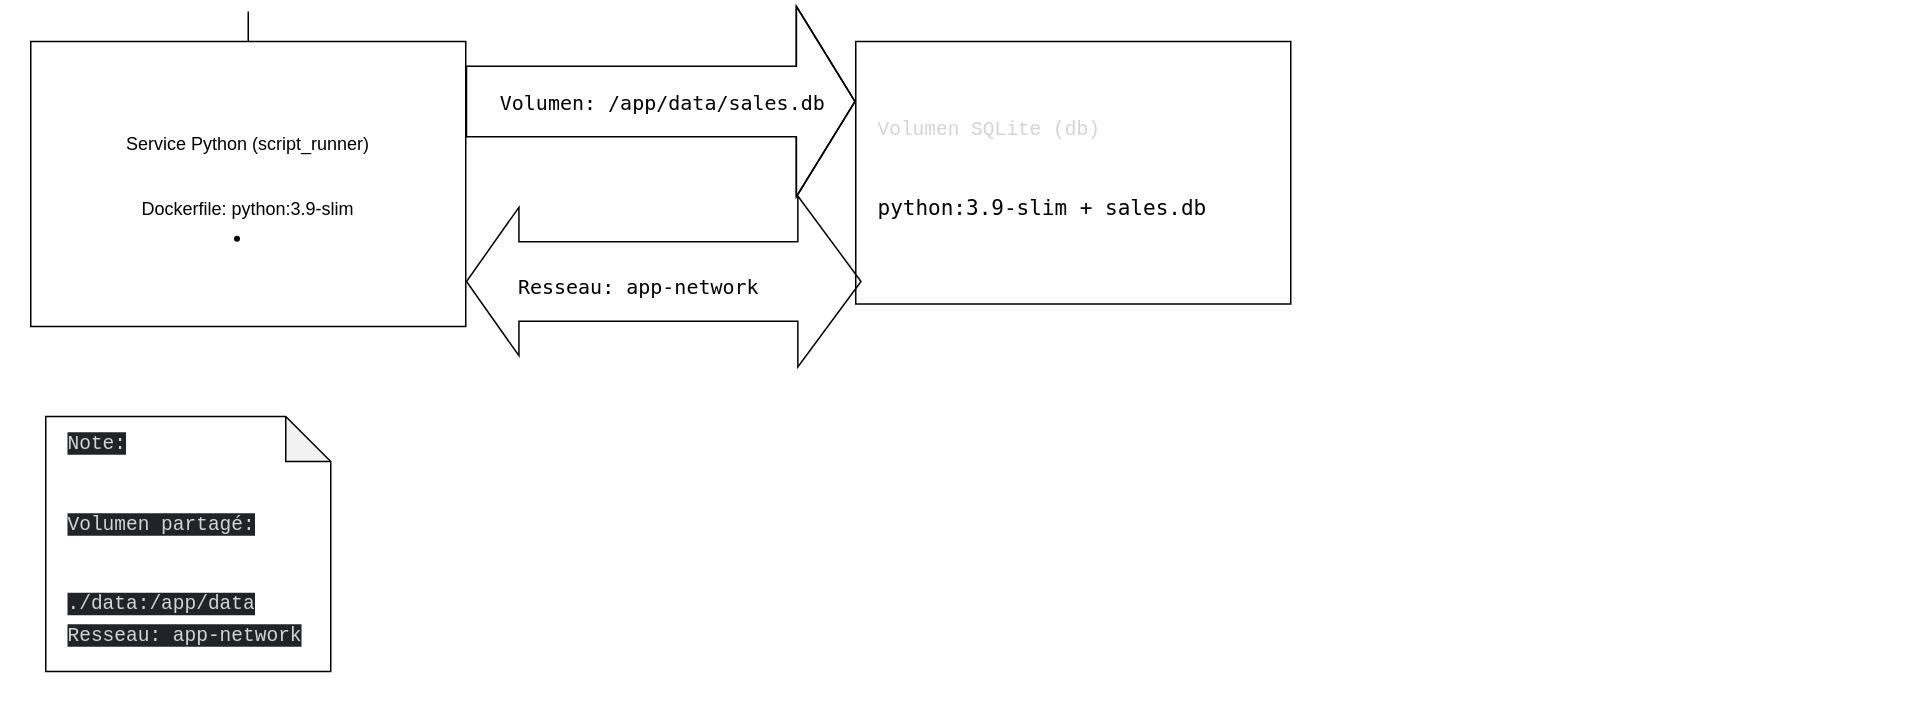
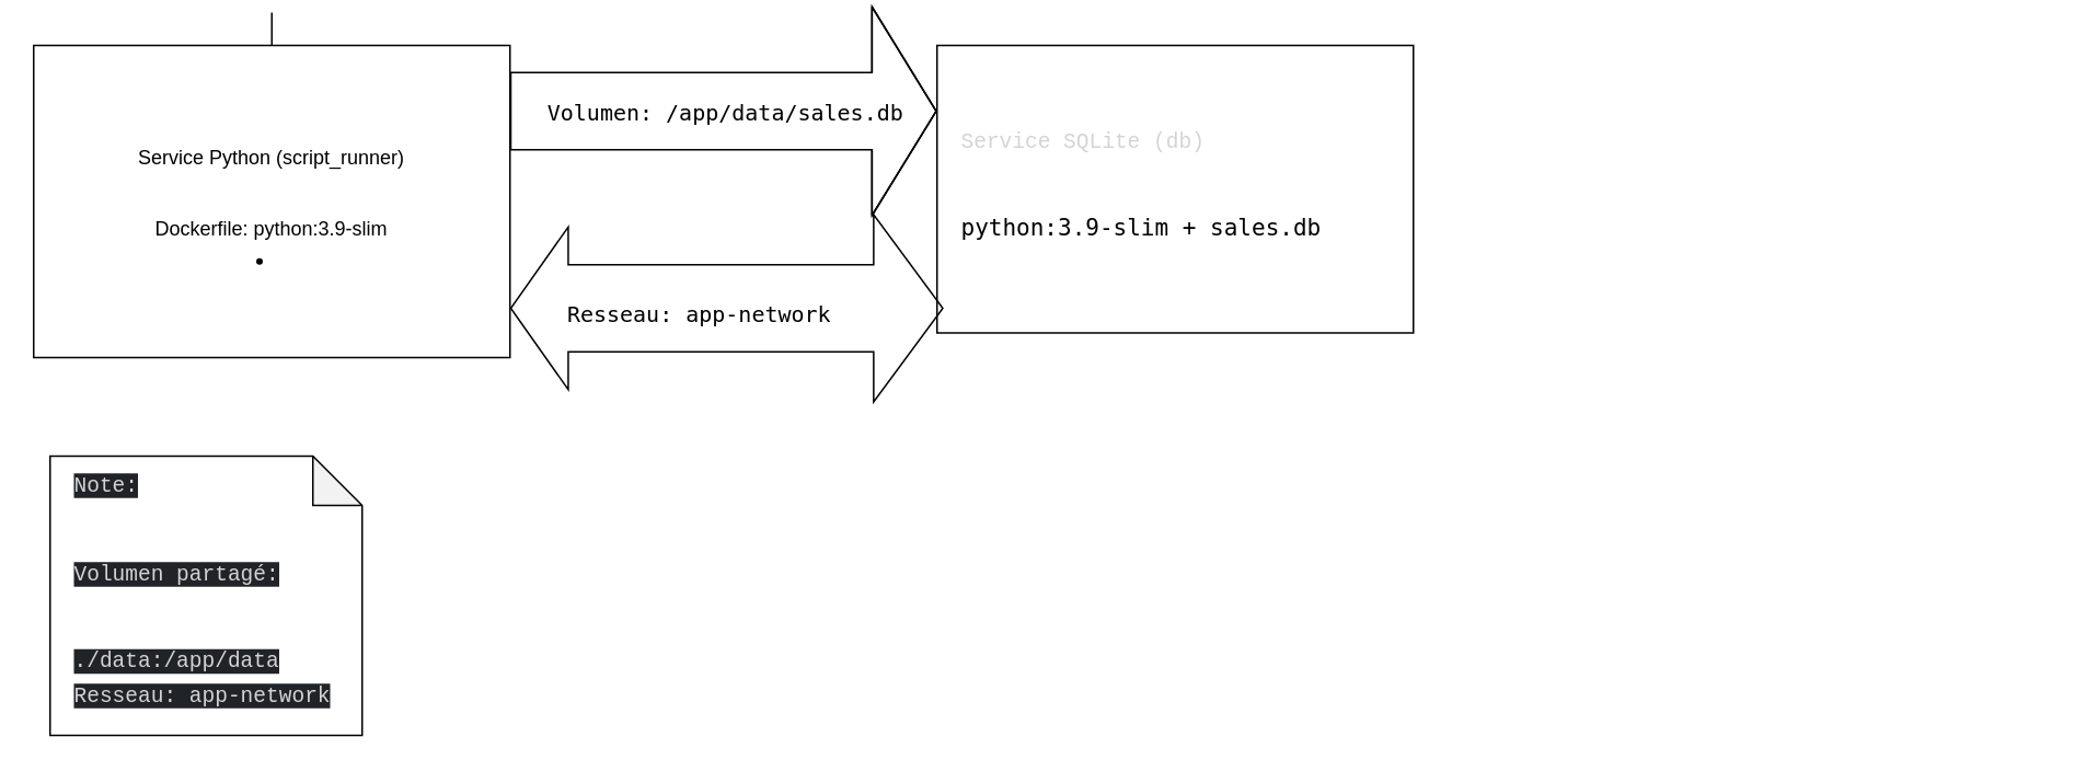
  <mxCell id="0" />
  <mxCell id="1" parent="0" />
  <mxCell id="2" style="edgeStyle=orthogonalEdgeStyle;rounded=0;orthogonalLoop=1;jettySize=auto;html=1;" edge="1" parent="1" source="3"><mxGeometry relative="1" as="geometry"><mxPoint x="165" y="60" as="targetPoint" /></mxGeometry></mxCell>
  <mxCell id="3" value="&lt;div style=&quot;background-color: transparent; font-family: sans-serif;&quot;&gt;&lt;span style=&quot;background-color: transparent; color: light-dark(rgb(0, 0, 0), rgb(237, 237, 237)); text-align: left; word-spacing: normal;&quot;&gt;&lt;font style=&quot;font-size: 12px;&quot;&gt;&lt;br&gt;&lt;/font&gt;&lt;/span&gt;&lt;/div&gt;&lt;div style=&quot;background-color: transparent; font-family: sans-serif;&quot;&gt;&lt;span style=&quot;background-color: transparent; color: light-dark(rgb(0, 0, 0), rgb(237, 237, 237)); text-align: left; word-spacing: normal;&quot;&gt;&lt;font style=&quot;font-size: 12px;&quot;&gt;&lt;br&gt;&lt;/font&gt;&lt;/span&gt;&lt;/div&gt;&lt;div style=&quot;background-color: transparent; font-family: sans-serif;&quot;&gt;&lt;span style=&quot;background-color: transparent; color: light-dark(rgb(0, 0, 0), rgb(237, 237, 237)); text-align: left; word-spacing: normal;&quot;&gt;&lt;font style=&quot;font-size: 12px;&quot;&gt;Service Python (script_runner)&lt;/font&gt;&lt;/span&gt;&lt;/div&gt;&lt;div style=&quot;background-color: transparent; font-family: sans-serif;&quot;&gt;&lt;br&gt;&lt;/div&gt;&lt;div style=&quot;background-color: transparent; font-family: sans-serif;&quot;&gt;&lt;br&gt;&lt;/div&gt;&lt;div style=&quot;background-color: transparent; font-family: sans-serif;&quot;&gt;&lt;span style=&quot;color: light-dark(rgb(0, 0, 0), rgb(237, 237, 237)); background-color: transparent; word-spacing: normal; text-align: left;&quot;&gt;&lt;font style=&quot;font-size: 12px;&quot;&gt;Dockerfile: python:3.9-slim&lt;/font&gt;&lt;/span&gt;&lt;div style=&quot;background-color: transparent;&quot;&gt;&lt;li style=&quot;color: black; margin-top: 0.4em; background-color: transparent;&quot;&gt;&lt;div&gt;&lt;code style=&quot;font-size: 10pt; text-shadow: none; direction: ltr; word-spacing: normal; word-break: normal; line-height: 1.5; tab-size: 4; hyphens: none; background-color: transparent;&quot; class=&quot;language-text&quot;&gt;&lt;br&gt;&lt;/code&gt;&lt;/div&gt;&lt;/li&gt;&lt;/div&gt;&lt;/div&gt;" style="rounded=0;whiteSpace=wrap;html=1;" vertex="1" parent="1"><mxGeometry x="20" y="20" width="290" height="190" as="geometry" /></mxCell>
- <mxCell id="4" value="&lt;div style=&quot;font-family: sans-serif;&quot;&gt;&lt;pre style=&quot;background-image: initial; background-position: initial; background-size: initial; background-repeat: initial; background-attachment: initial; background-origin: initial; background-clip: initial; word-spacing: normal; font-size: 14px; text-shadow: none; direction: ltr; word-break: normal; line-height: 1.3; tab-size: 4; hyphens: none; padding: 13px; margin-top: 0px; margin-bottom: 0.5em; overflow: auto; width: 696.006px; box-sizing: border-box; border-bottom-left-radius: 8px; border-bottom-right-radius: 8px;&quot;&gt;&lt;span style=&quot;color: light-dark(rgb(212, 212, 212), rgb(255, 251, 251)); font-family: Menlo, Monaco, Consolas, &amp;quot;Andale Mono&amp;quot;, &amp;quot;Ubuntu Mono&amp;quot;, &amp;quot;Courier New&amp;quot;, monospace; font-size: 13px; word-spacing: normal; background-color: transparent; white-space: normal;&quot;&gt;Volumen SQLite (db)&lt;/span&gt;&lt;/pre&gt;&lt;pre style=&quot;background-image: initial; background-position: initial; background-size: initial; background-repeat: initial; background-attachment: initial; background-origin: initial; background-clip: initial; word-spacing: normal; font-size: 14px; text-shadow: none; direction: ltr; word-break: normal; line-height: 1.3; tab-size: 4; hyphens: none; padding: 13px; margin-top: 0px; margin-bottom: 0.5em; overflow: auto; width: 696.006px; box-sizing: border-box; border-bottom-left-radius: 8px; border-bottom-right-radius: 8px;&quot;&gt;python:3.9-slim + sales.db&lt;/pre&gt;&lt;/div&gt;" style="rounded=0;whiteSpace=wrap;html=1;align=left;" vertex="1" parent="1"><mxGeometry x="570" y="20" width="290" height="175" as="geometry" /></mxCell>
+ <mxCell id="4" value="&lt;div style=&quot;font-family: sans-serif;&quot;&gt;&lt;pre style=&quot;background-image: initial; background-position: initial; background-size: initial; background-repeat: initial; background-attachment: initial; background-origin: initial; background-clip: initial; word-spacing: normal; font-size: 14px; text-shadow: none; direction: ltr; word-break: normal; line-height: 1.3; tab-size: 4; hyphens: none; padding: 13px; margin-top: 0px; margin-bottom: 0.5em; overflow: auto; width: 696.006px; box-sizing: border-box; border-bottom-left-radius: 8px; border-bottom-right-radius: 8px;&quot;&gt;&lt;span style=&quot;color: light-dark(rgb(212, 212, 212), rgb(255, 251, 251)); font-family: Menlo, Monaco, Consolas, &amp;quot;Andale Mono&amp;quot;, &amp;quot;Ubuntu Mono&amp;quot;, &amp;quot;Courier New&amp;quot;, monospace; font-size: 13px; word-spacing: normal; background-color: transparent; white-space: normal;&quot;&gt;Service SQLite (db)&lt;/span&gt;&lt;/pre&gt;&lt;pre style=&quot;background-image: initial; background-position: initial; background-size: initial; background-repeat: initial; background-attachment: initial; background-origin: initial; background-clip: initial; word-spacing: normal; font-size: 14px; text-shadow: none; direction: ltr; word-break: normal; line-height: 1.3; tab-size: 4; hyphens: none; padding: 13px; margin-top: 0px; margin-bottom: 0.5em; overflow: auto; width: 696.006px; box-sizing: border-box; border-bottom-left-radius: 8px; border-bottom-right-radius: 8px;&quot;&gt;python:3.9-slim + sales.db&lt;/pre&gt;&lt;/div&gt;" style="rounded=0;whiteSpace=wrap;html=1;align=left;" vertex="1" parent="1"><mxGeometry x="570" y="20" width="290" height="175" as="geometry" /></mxCell>
  <mxCell id="5" value="" style="shape=flexArrow;endArrow=classic;html=1;rounded=0;width=47;endSize=12.7;entryX=0;entryY=0.5;entryDx=0;entryDy=0;exitX=1;exitY=0.5;exitDx=0;exitDy=0;endWidth=79;" edge="1" parent="1"><mxGeometry width="50" height="50" relative="1" as="geometry"><mxPoint x="310" y="60" as="sourcePoint" /><mxPoint x="570" y="60" as="targetPoint" /><Array as="points"><mxPoint x="490" y="60" /></Array></mxGeometry></mxCell>
  <mxCell id="6" value="&lt;pre style=&quot;font-size: 10pt; text-align: start; background-color: transparent;&quot;&gt;&lt;code style=&quot;background-color: transparent; font-size: 10pt;&quot; class=&quot;language-*&quot;&gt;&lt;font style=&quot;color: light-dark(rgb(0, 0, 0), rgb(237, 227, 231));&quot;&gt;Volumen: /app/data/sales.db&lt;/font&gt;&lt;/code&gt;&lt;/pre&gt;" style="edgeLabel;html=1;align=center;verticalAlign=middle;resizable=0;points=[];" vertex="1" connectable="0" parent="5"><mxGeometry x="-0.478" y="5" relative="1" as="geometry"><mxPoint x="62" y="5" as="offset" /></mxGeometry></mxCell>
  <mxCell id="7" value="" style="shape=flexArrow;endArrow=classic;startArrow=classic;html=1;rounded=0;endWidth=60;endSize=13.7;width=53;startSize=11.32;startWidth=45;" edge="1" parent="1"><mxGeometry width="100" height="100" relative="1" as="geometry"><mxPoint x="310" y="180" as="sourcePoint" /><mxPoint x="574" y="180" as="targetPoint" /><Array as="points" /></mxGeometry></mxCell>
  <mxCell id="8" value="&lt;pre style=&quot;font-size: 10pt; text-align: start; background-color: transparent;&quot;&gt;&lt;code style=&quot;background-color: transparent; font-size: 10pt;&quot; class=&quot;language-*&quot;&gt;&lt;font style=&quot;color: light-dark(rgb(0, 0, 0), rgb(255, 255, 255));&quot;&gt;Resseau: app-network&lt;/font&gt;&lt;/code&gt;&lt;/pre&gt;" style="edgeLabel;html=1;align=center;verticalAlign=middle;resizable=0;points=[];" vertex="1" connectable="0" parent="7"><mxGeometry x="-0.139" y="-3" relative="1" as="geometry"><mxPoint as="offset" /></mxGeometry></mxCell>
  <mxCell id="9" value="&lt;pre style=&quot;word-spacing: normal; font-size: 14px; text-shadow: none; direction: ltr; word-break: normal; line-height: 1.3; tab-size: 4; hyphens: none; padding: 13px; margin-top: 0px; margin-bottom: 0.5em; overflow: auto; background-image: initial; background-position: initial; background-size: initial; background-repeat: initial; background-attachment: initial; background-origin: initial; background-clip: initial; width: 696.006px; box-sizing: border-box; border-bottom-left-radius: 8px; border-bottom-right-radius: 8px;&quot;&gt;&lt;code style=&quot;font-size: 13px; text-shadow: none; font-family: Menlo, Monaco, Consolas, &amp;quot;Andale Mono&amp;quot;, &amp;quot;Ubuntu Mono&amp;quot;, &amp;quot;Courier New&amp;quot;, monospace; direction: ltr; word-spacing: normal; word-break: normal; line-height: 1.5; tab-size: 4; hyphens: none;&quot; class=&quot;language-text&quot;&gt;&lt;font style=&quot;color: light-dark(rgb(212, 212, 212), rgb(245, 240, 240)); background-color: light-dark(rgb(32, 35, 39), rgb(0, 0, 0));&quot;&gt;Note:&lt;/font&gt;&lt;/code&gt;&lt;/pre&gt;&lt;pre style=&quot;word-spacing: normal; font-size: 14px; text-shadow: none; direction: ltr; word-break: normal; line-height: 1.3; tab-size: 4; hyphens: none; padding: 13px; margin-top: 0px; margin-bottom: 0.5em; overflow: auto; background-image: initial; background-position: initial; background-size: initial; background-repeat: initial; background-attachment: initial; background-origin: initial; background-clip: initial; width: 696.006px; box-sizing: border-box; border-bottom-left-radius: 8px; border-bottom-right-radius: 8px;&quot;&gt;&lt;code style=&quot;font-size: 13px; text-shadow: none; font-family: Menlo, Monaco, Consolas, &amp;quot;Andale Mono&amp;quot;, &amp;quot;Ubuntu Mono&amp;quot;, &amp;quot;Courier New&amp;quot;, monospace; direction: ltr; word-spacing: normal; word-break: normal; line-height: 1.5; tab-size: 4; hyphens: none;&quot; class=&quot;language-text&quot;&gt;&lt;font style=&quot;color: light-dark(rgb(212, 212, 212), rgb(245, 240, 240)); background-color: light-dark(rgb(32, 35, 39), rgb(0, 0, 0));&quot;&gt;Volumen partagé:&lt;/font&gt;&lt;/code&gt;&lt;/pre&gt;&lt;pre style=&quot;word-spacing: normal; font-size: 14px; text-shadow: none; direction: ltr; word-break: normal; line-height: 1.3; tab-size: 4; hyphens: none; padding: 13px; margin-top: 0px; margin-bottom: 0.5em; overflow: auto; background-image: initial; background-position: initial; background-size: initial; background-repeat: initial; background-attachment: initial; background-origin: initial; background-clip: initial; width: 696.006px; box-sizing: border-box; border-bottom-left-radius: 8px; border-bottom-right-radius: 8px;&quot;&gt;&lt;code style=&quot;font-size: 13px; text-shadow: none; font-family: Menlo, Monaco, Consolas, &amp;quot;Andale Mono&amp;quot;, &amp;quot;Ubuntu Mono&amp;quot;, &amp;quot;Courier New&amp;quot;, monospace; direction: ltr; word-spacing: normal; word-break: normal; line-height: 1.5; tab-size: 4; hyphens: none;&quot; class=&quot;language-text&quot;&gt;&lt;font style=&quot;color: light-dark(rgb(212, 212, 212), rgb(245, 240, 240)); background-color: light-dark(rgb(32, 35, 39), rgb(0, 0, 0));&quot;&gt;./data:/app/data&lt;br&gt;Resseau: app-network&lt;/font&gt;&lt;/code&gt;&lt;/pre&gt;" style="shape=note;whiteSpace=wrap;html=1;backgroundOutline=1;darkOpacity=0.05;align=left;fillColor=light-dark(#FFFFFF,#995C14);" vertex="1" parent="1"><mxGeometry x="30" y="270" width="190" height="170" as="geometry" /></mxCell>
